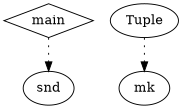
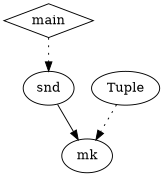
  digraph {
    edge [style=dotted]
    n1 [label=main shape=diamond]
    n2 [label=snd]
    n3 [label=mk]
    n4 [label=Tuple]
    n1 -> n2
+   n2 -> n3 [style=""]
    n4 -> n3
  }
